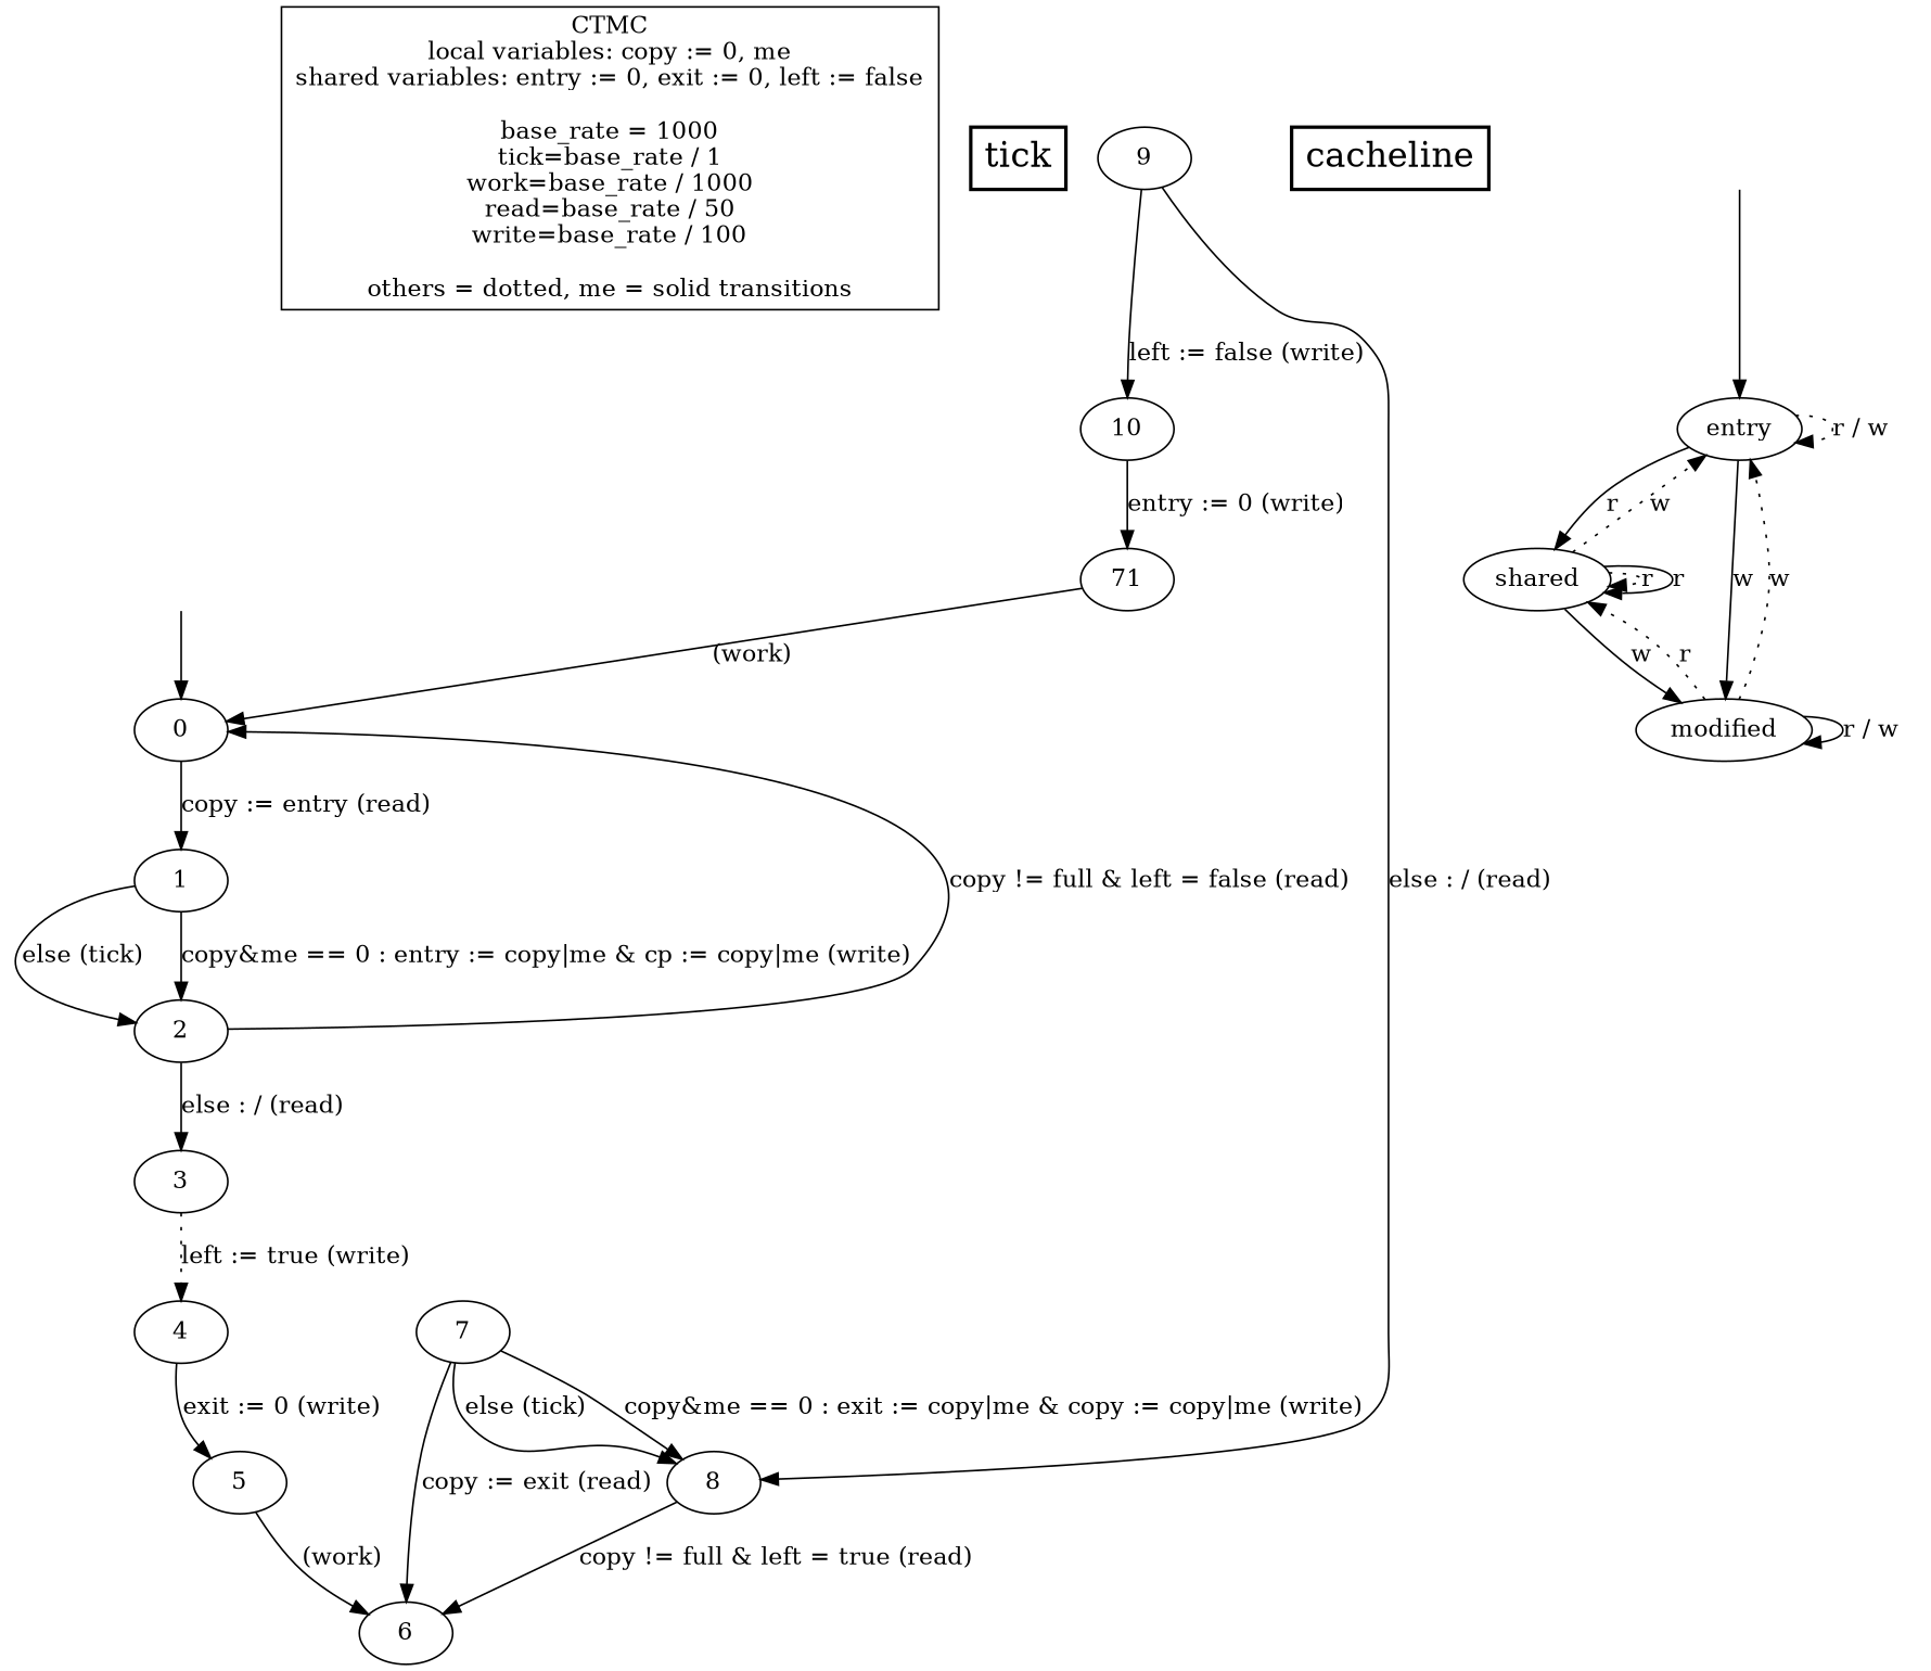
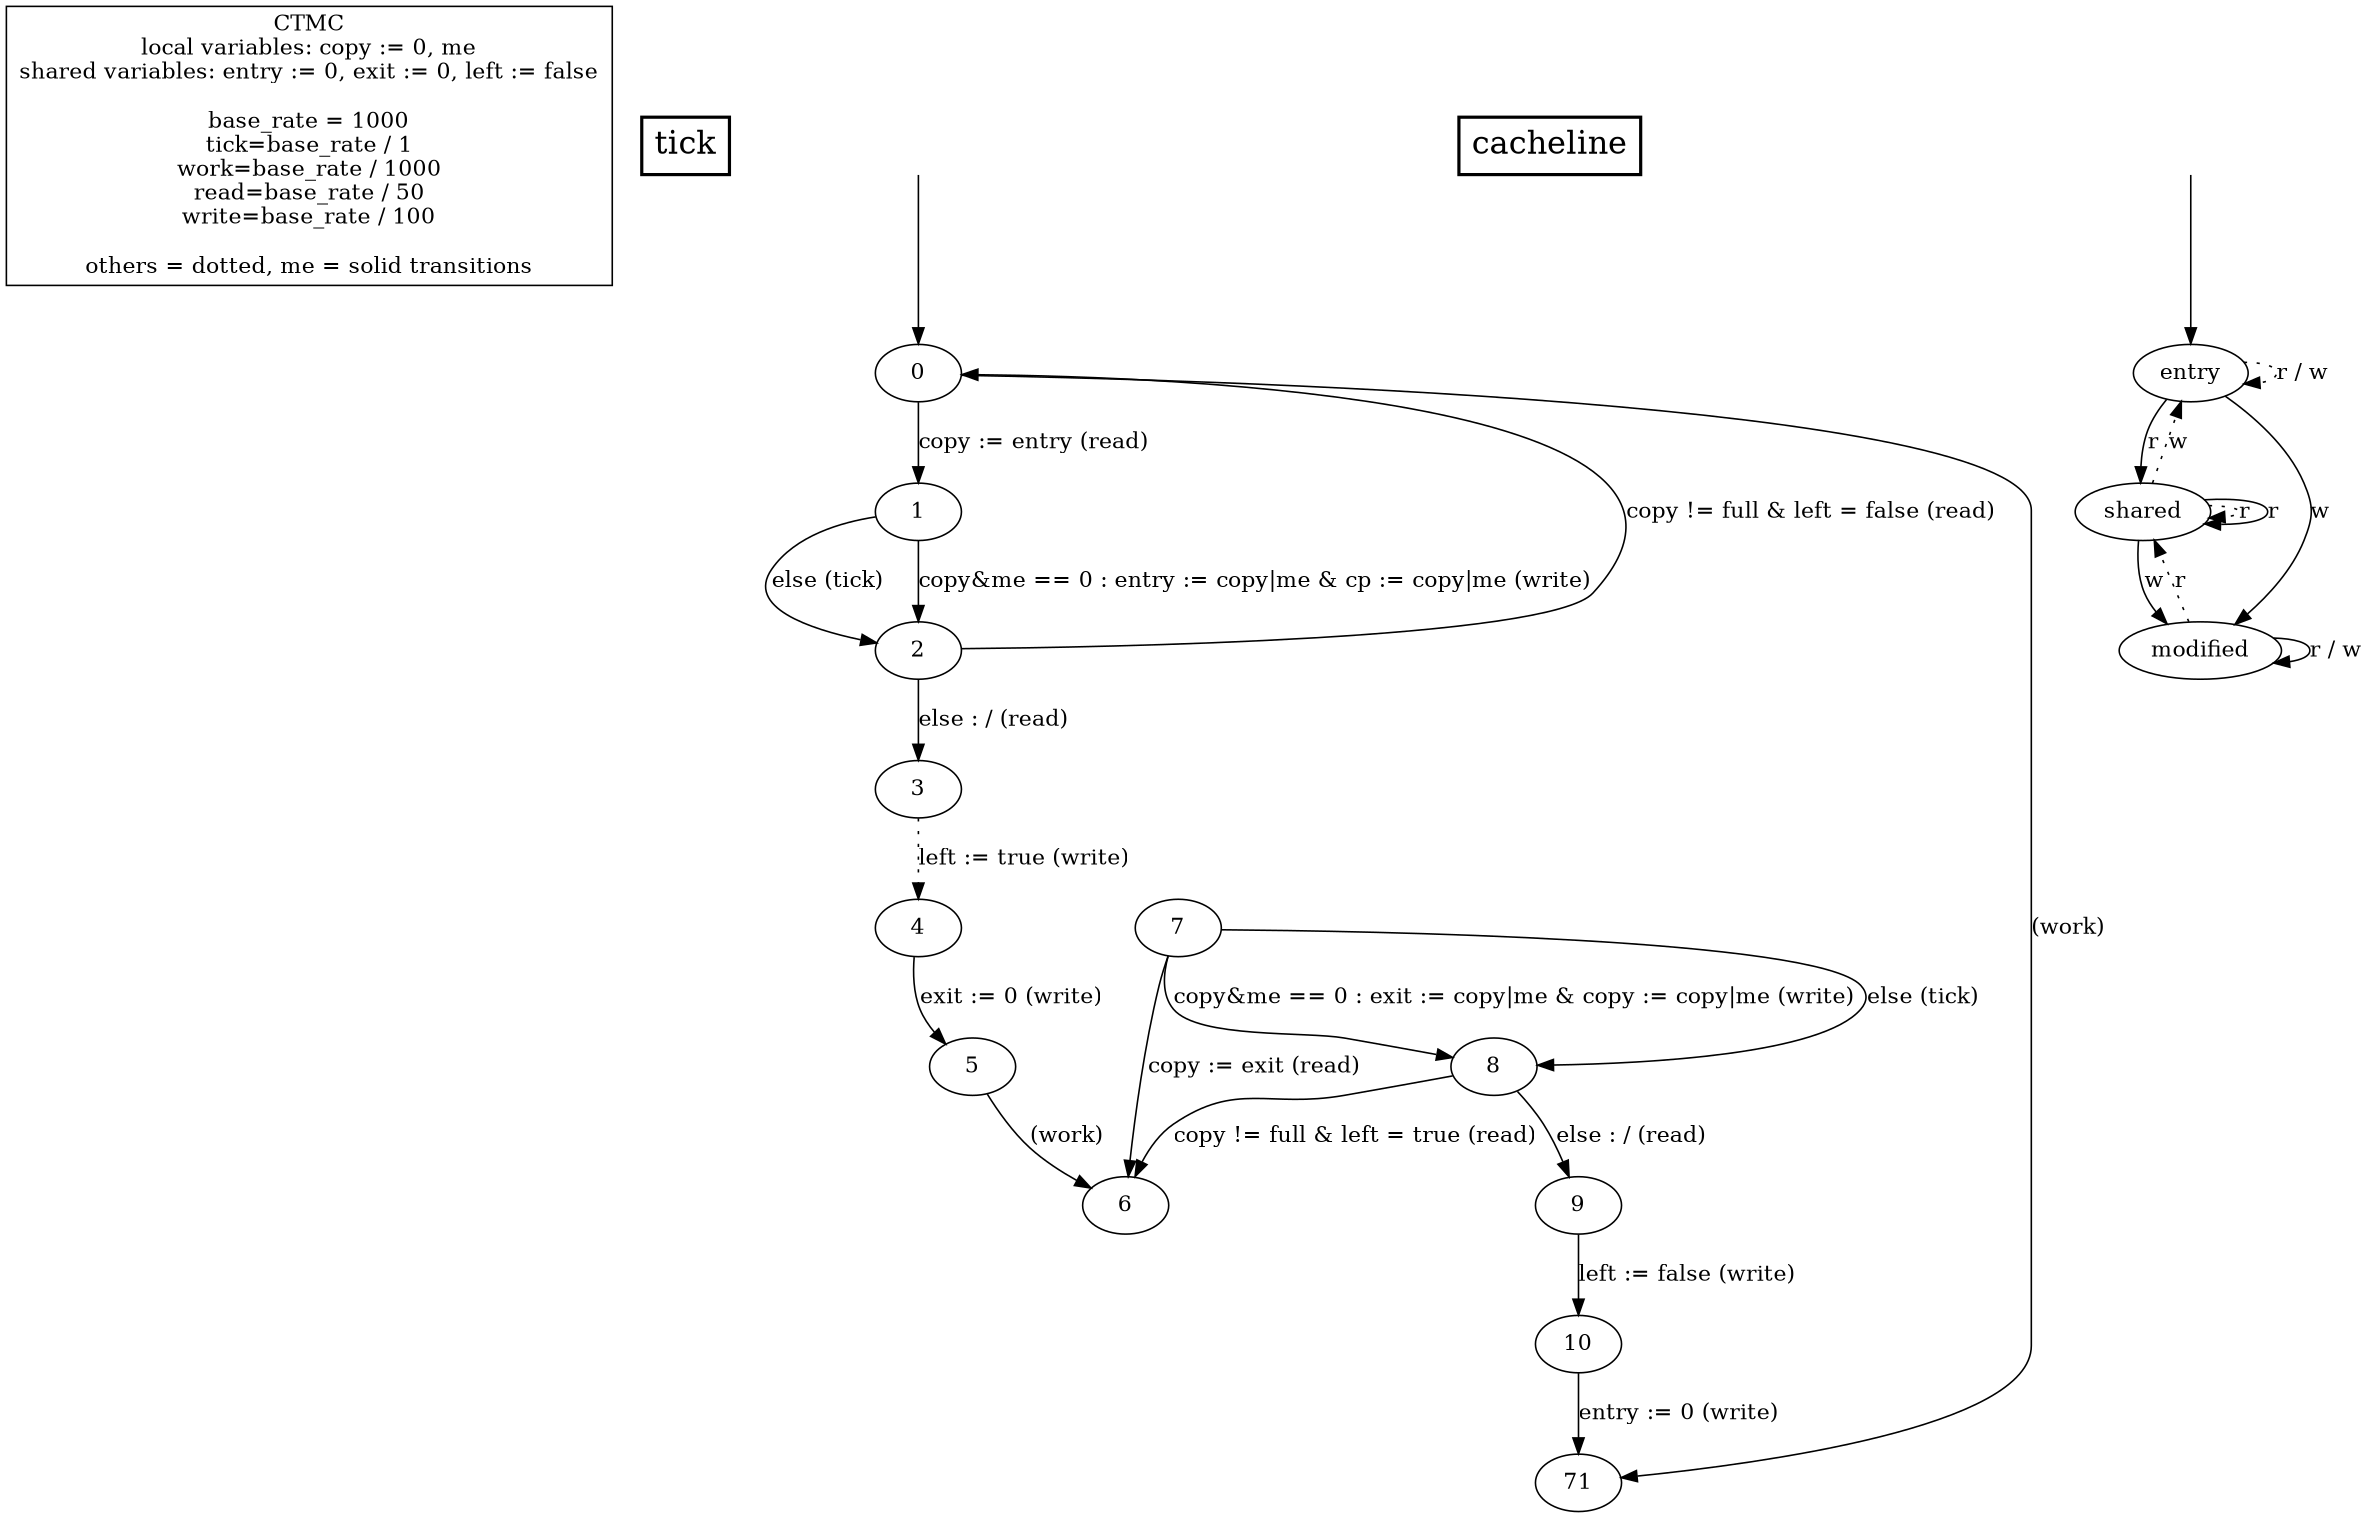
  digraph {
    "CTMC\nlocal variables: copy := 0, me\nshared variables: entry := 0, exit := 0, left := false\n\nbase_rate = 1000\ntick=base_rate / 1\nwork=base_rate / 1000\nread=base_rate / 50\nwrite=base_rate / 100\n\nothers = dotted, me = solid transitions" [nojustify=true shape=box]
    n2 [fontsize=20 label=tick nojustify=true shape=box style=bold]
    initial_state_source [style=invis]
    0
    1
    2
    3
    4
    5
    6
    7
    8
    9
    10
    n15 [label=71]
    cacheline [fontsize=20 nojustify=true shape=box style=bold]
    initial_state_source2 [style=invis]
    n18 [label=entry]
    shared
    modified
    initial_state_source -> 0
    0 -> 1 [label="copy := entry (read)" weight=10]
    1 -> 2 [label="else (tick)"]
    1 -> 2 [label="copy&me == 0 : entry := copy|me & cp := copy|me (write)" weight=10]
    2 -> 0 [label="copy != full & left = false (read)"]
    2 -> 3 [label="else : / (read)" weight=10]
    3 -> 4 [label="left := true (write)" style=dotted weight=10]
    4 -> 5 [label="exit := 0 (write)" weight=10]
    5 -> 6 [label="(work)" weight=10]
    7 -> 6 [label="copy := exit (read)" weight=10]
    7 -> 8 [label="else (tick)"]
    7 -> 8 [label="copy&me == 0 : exit := copy|me & copy := copy|me (write)" weight=10]
    8 -> 6 [label="copy != full & left = true (read)"]
-   9 -> 8 [label="else : / (read)" weight=10]
+   8 -> 9 [label="else : / (read)" weight=10]
    9 -> 10 [label="left := false (write)" weight=10]
    10 -> n15 [label="entry := 0 (write)" weight=10]
-   n15 -> 0 [label="(work)"]
+   0 -> n15 [label="(work)"]
    initial_state_source2 -> n18
    n18 -> n18 [label="r / w" style=dotted]
    n18 -> shared [label=r]
    n18 -> modified [label=w]
    shared -> n18 [label=w style=dotted]
    shared -> shared [label=r style=dotted]
    shared -> shared [label=r]
    shared -> modified [label=w]
-   modified -> n18 [label=w style=dotted]
    modified -> shared [label=r style=dotted]
    modified -> modified [label="r / w"]
  }
